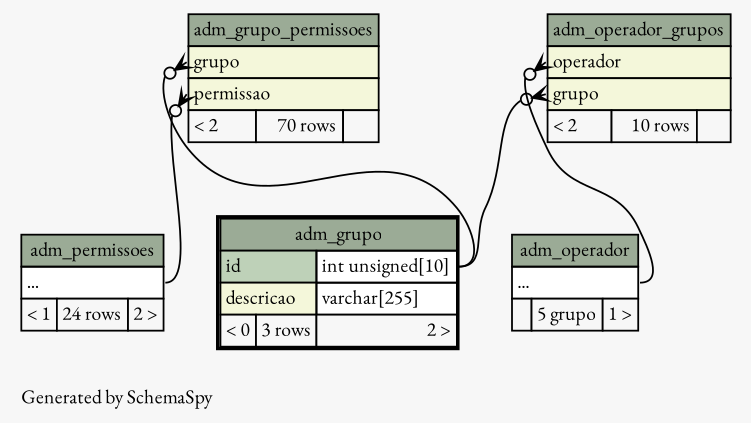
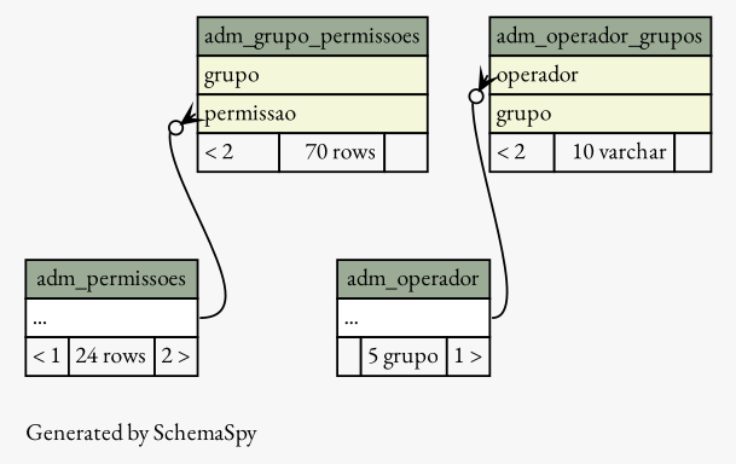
  digraph {
    bgcolor="#f7f7f7"
    fontname="EB Garamond"
    fontsize=11
    label="\nGenerated by SchemaSpy"
    labeljust=l
    nodesep=0.18
    rankdir=TB
    ranksep=0.46
    node [fontname="EB Garamond" fontsize=11 shape=plaintext]
    edge [arrowhead=none arrowsize=0.8 arrowtail=crowodot dir=back fontname="EB Garamond" headport="id.type:e" tailport="grupo:w"]
    n1 [label=<     <TABLE BORDER="0" CELLBORDER="1" CELLSPACING="0" BGCOLOR="#ffffff">       <TR><TD COLSPAN="3" BGCOLOR="#9bab96" ALIGN="CENTER">adm_grupo_permissoes</TD></TR>       <TR><TD PORT="grupo" COLSPAN="3" BGCOLOR="#f4f7da" ALIGN="LEFT">grupo</TD></TR>       <TR><TD PORT="permissao" COLSPAN="3" BGCOLOR="#f4f7da" ALIGN="LEFT">permissao</TD></TR>       <TR><TD ALIGN="LEFT" BGCOLOR="#f7f7f7">&lt; 2</TD><TD ALIGN="RIGHT" BGCOLOR="#f7f7f7">70 rows</TD><TD ALIGN="RIGHT" BGCOLOR="#f7f7f7">  </TD></TR>     </TABLE>>]
-   n2 [label=<     <TABLE BORDER="2" CELLBORDER="1" CELLSPACING="0" BGCOLOR="#ffffff">       <TR><TD COLSPAN="3" BGCOLOR="#9bab96" ALIGN="CENTER">adm_grupo</TD></TR>       <TR><TD PORT="id" COLSPAN="2" BGCOLOR="#bed1b8" ALIGN="LEFT">id</TD><TD PORT="id.type" ALIGN="LEFT">int unsigned[10]</TD></TR>       <TR><TD PORT="descricao" COLSPAN="2" BGCOLOR="#f4f7da" ALIGN="LEFT">descricao</TD><TD PORT="descricao.type" ALIGN="LEFT">varchar[255]</TD></TR>       <TR><TD ALIGN="LEFT" BGCOLOR="#f7f7f7">&lt; 0</TD><TD ALIGN="RIGHT" BGCOLOR="#f7f7f7">3 rows</TD><TD ALIGN="RIGHT" BGCOLOR="#f7f7f7">2 &gt;</TD></TR>     </TABLE>>]
    n3 [label=<     <TABLE BORDER="0" CELLBORDER="1" CELLSPACING="0" BGCOLOR="#ffffff">       <TR><TD COLSPAN="3" BGCOLOR="#9bab96" ALIGN="CENTER">adm_permissoes</TD></TR>       <TR><TD PORT="elipses" COLSPAN="3" ALIGN="LEFT">...</TD></TR>       <TR><TD ALIGN="LEFT" BGCOLOR="#f7f7f7">&lt; 1</TD><TD ALIGN="RIGHT" BGCOLOR="#f7f7f7">24 rows</TD><TD ALIGN="RIGHT" BGCOLOR="#f7f7f7">2 &gt;</TD></TR>     </TABLE>>]
-   n4 [label=<     <TABLE BORDER="0" CELLBORDER="1" CELLSPACING="0" BGCOLOR="#ffffff">       <TR><TD COLSPAN="3" BGCOLOR="#9bab96" ALIGN="CENTER">adm_operador_grupos</TD></TR>       <TR><TD PORT="operador" COLSPAN="3" BGCOLOR="#f4f7da" ALIGN="LEFT">operador</TD></TR>       <TR><TD PORT="grupo" COLSPAN="3" BGCOLOR="#f4f7da" ALIGN="LEFT">grupo</TD></TR>       <TR><TD ALIGN="LEFT" BGCOLOR="#f7f7f7">&lt; 2</TD><TD ALIGN="RIGHT" BGCOLOR="#f7f7f7">10 rows</TD><TD ALIGN="RIGHT" BGCOLOR="#f7f7f7">  </TD></TR>     </TABLE>>]
+   n4 [label=<     <TABLE BORDER="0" CELLBORDER="1" CELLSPACING="0" BGCOLOR="#ffffff">       <TR><TD COLSPAN="3" BGCOLOR="#9bab96" ALIGN="CENTER">adm_operador_grupos</TD></TR>       <TR><TD PORT="operador" COLSPAN="3" BGCOLOR="#f4f7da" ALIGN="LEFT">operador</TD></TR>       <TR><TD PORT="grupo" COLSPAN="3" BGCOLOR="#f4f7da" ALIGN="LEFT">grupo</TD></TR>       <TR><TD ALIGN="LEFT" BGCOLOR="#f7f7f7">&lt; 2</TD><TD ALIGN="RIGHT" BGCOLOR="#f7f7f7">10 varchar</TD><TD ALIGN="RIGHT" BGCOLOR="#f7f7f7">  </TD></TR>     </TABLE>>]
    n5 [label=<     <TABLE BORDER="0" CELLBORDER="1" CELLSPACING="0" BGCOLOR="#ffffff">       <TR><TD COLSPAN="3" BGCOLOR="#9bab96" ALIGN="CENTER">adm_operador</TD></TR>       <TR><TD PORT="elipses" COLSPAN="3" ALIGN="LEFT">...</TD></TR>       <TR><TD ALIGN="LEFT" BGCOLOR="#f7f7f7">  </TD><TD ALIGN="RIGHT" BGCOLOR="#f7f7f7">5 grupo</TD><TD ALIGN="RIGHT" BGCOLOR="#f7f7f7">1 &gt;</TD></TR>     </TABLE>>]
-   n1 -> n2
    n1 -> n3 [headport="elipses:e" tailport="permissao:w"]
-   n4 -> n2
    n4 -> n5 [headport="elipses:e" tailport="operador:w"]
  }
